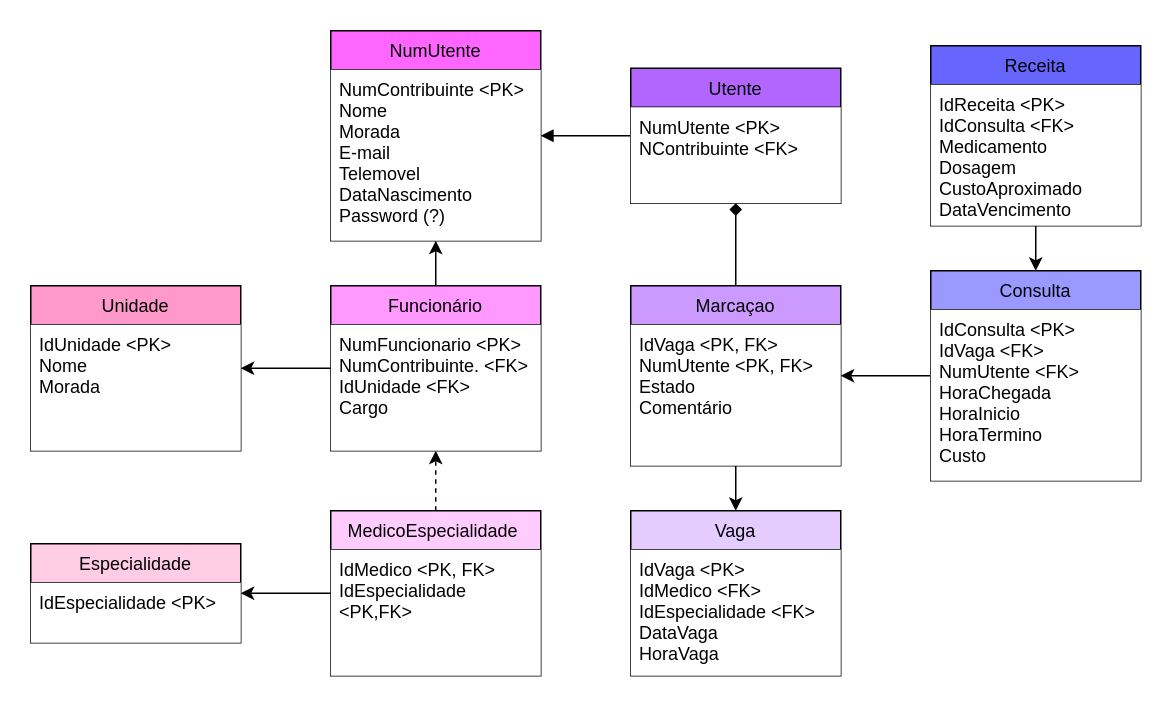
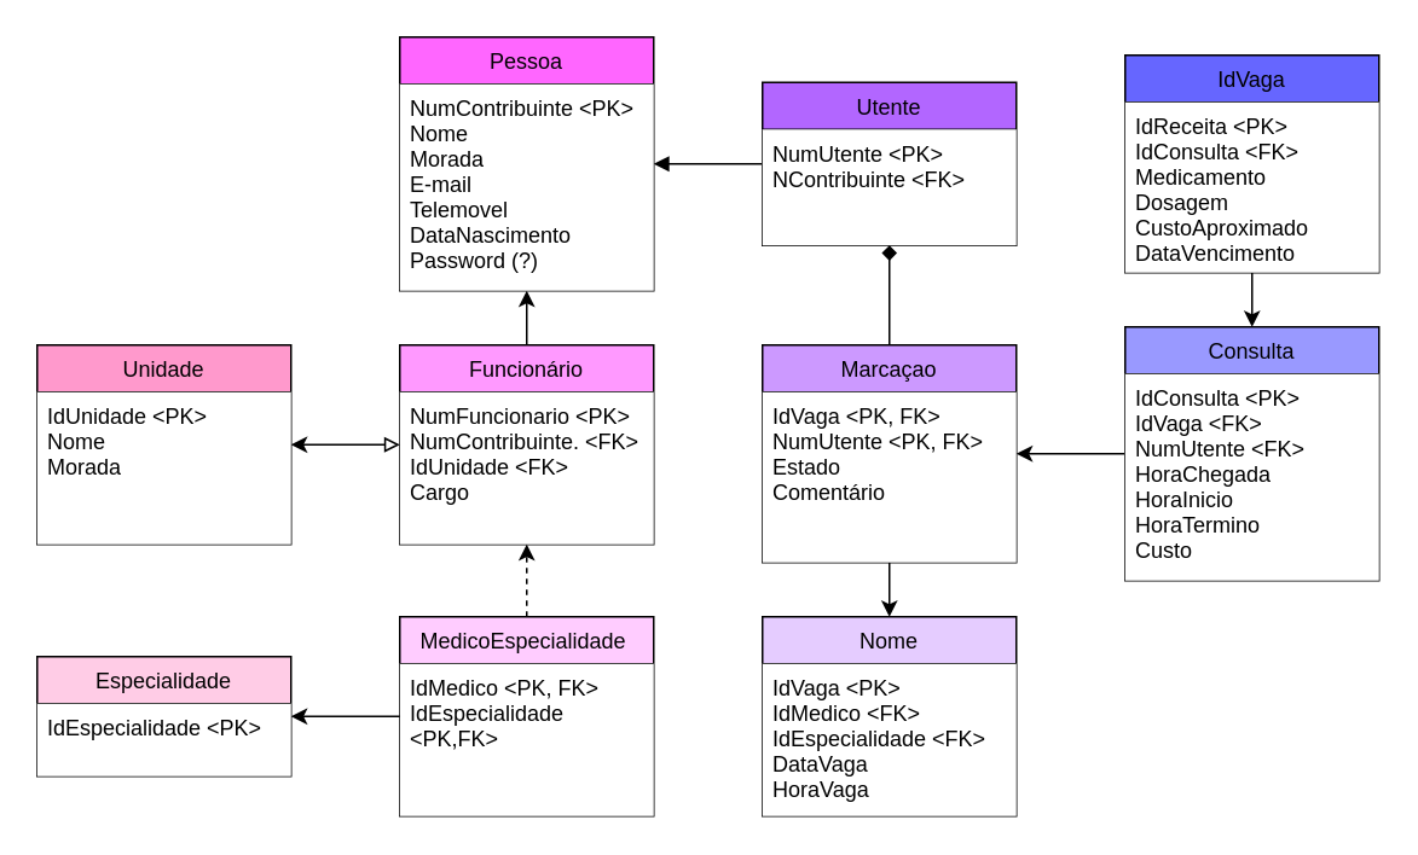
  <mxCell id="0" />
  <mxCell id="1" parent="0" />
  <mxCell id="2" style="edgeStyle=orthogonalEdgeStyle;rounded=0;orthogonalLoop=1;jettySize=auto;html=1;entryX=0.5;entryY=0;entryDx=0;entryDy=0;endArrow=none;endFill=0;startArrow=classic;startFill=1;" parent="1" source="4" target="6" edge="1"><mxGeometry relative="1" as="geometry" /></mxCell>
  <mxCell id="3" style="edgeStyle=orthogonalEdgeStyle;rounded=0;orthogonalLoop=1;jettySize=auto;html=1;entryX=0;entryY=0.5;entryDx=0;entryDy=0;endArrow=none;endFill=0;startArrow=block;startFill=1;" parent="1" source="4" target="8" edge="1"><mxGeometry relative="1" as="geometry" /></mxCell>
- <mxCell id="4" value="NumUtente" style="swimlane;fontStyle=0;childLayout=stackLayout;horizontal=1;startSize=26;horizontalStack=0;resizeParent=1;resizeParentMax=0;resizeLast=0;collapsible=1;marginBottom=0;fillColor=#FF66FF;" parent="1" vertex="1"><mxGeometry x="220" y="20" width="140" height="140" as="geometry" /></mxCell>
+ <mxCell id="4" value="Pessoa" style="swimlane;fontStyle=0;childLayout=stackLayout;horizontal=1;startSize=26;horizontalStack=0;resizeParent=1;resizeParentMax=0;resizeLast=0;collapsible=1;marginBottom=0;fillColor=#FF66FF;" parent="1" vertex="1"><mxGeometry x="220" y="20" width="140" height="140" as="geometry" /></mxCell>
  <mxCell id="5" value="NumContribuinte &lt;PK&gt;&#10;Nome&#10;Morada&#10;E-mail&#10;Telemovel&#10;DataNascimento&#10;Password (?)" style="text;strokeColor=none;align=left;verticalAlign=top;spacingLeft=4;spacingRight=4;overflow=hidden;rotatable=0;points=[[0,0.5],[1,0.5]];portConstraint=eastwest;fillColor=#ffffff;" parent="4" vertex="1"><mxGeometry y="26" width="140" height="114" as="geometry" /></mxCell>
  <mxCell id="6" value="Funcionário" style="swimlane;fontStyle=0;childLayout=stackLayout;horizontal=1;startSize=26;horizontalStack=0;resizeParent=1;resizeParentMax=0;resizeLast=0;collapsible=1;marginBottom=0;fillColor=#FF99FF;" parent="1" vertex="1"><mxGeometry x="220" y="190" width="140" height="110" as="geometry" /></mxCell>
  <mxCell id="7" value="NumFuncionario &lt;PK&gt;&#10;NumContribuinte. &lt;FK&gt;&#10;IdUnidade &lt;FK&gt;&#10;Cargo" style="text;strokeColor=none;align=left;verticalAlign=top;spacingLeft=4;spacingRight=4;overflow=hidden;rotatable=0;points=[[0,0.5],[1,0.5]];portConstraint=eastwest;fillColor=#ffffff;" parent="6" vertex="1"><mxGeometry y="26" width="140" height="84" as="geometry" /></mxCell>
  <mxCell id="8" value="Utente" style="swimlane;fontStyle=0;childLayout=stackLayout;horizontal=1;startSize=26;horizontalStack=0;resizeParent=1;resizeParentMax=0;resizeLast=0;collapsible=1;marginBottom=0;fillColor=#B266FF;" parent="1" vertex="1"><mxGeometry x="420" y="45" width="140" height="90" as="geometry" /></mxCell>
  <mxCell id="9" value="NumUtente &lt;PK&gt;&#10;NContribuinte &lt;FK&gt;&#10;" style="text;strokeColor=none;align=left;verticalAlign=top;spacingLeft=4;spacingRight=4;overflow=hidden;rotatable=0;points=[[0,0.5],[1,0.5]];portConstraint=eastwest;fillColor=#ffffff;" parent="8" vertex="1"><mxGeometry y="26" width="140" height="64" as="geometry" /></mxCell>
  <mxCell id="10" style="edgeStyle=orthogonalEdgeStyle;rounded=0;orthogonalLoop=1;jettySize=auto;html=1;entryX=1;entryY=0.5;entryDx=0;entryDy=0;startArrow=none;startFill=0;endArrow=classic;endFill=1;" parent="1" source="11" target="26" edge="1"><mxGeometry relative="1" as="geometry" /></mxCell>
  <mxCell id="11" value="Consulta" style="swimlane;fontStyle=0;childLayout=stackLayout;horizontal=1;startSize=26;horizontalStack=0;resizeParent=1;resizeParentMax=0;resizeLast=0;collapsible=1;marginBottom=0;fillColor=#9999FF;" parent="1" vertex="1"><mxGeometry x="620" y="180" width="140" height="140" as="geometry" /></mxCell>
  <mxCell id="12" value="IdConsulta &lt;PK&gt;&#10;IdVaga &lt;FK&gt;&#10;NumUtente &lt;FK&gt;&#10;HoraChegada &#10;HoraInicio&#10;HoraTermino&#10;Custo" style="text;strokeColor=none;align=left;verticalAlign=top;spacingLeft=4;spacingRight=4;overflow=hidden;rotatable=0;points=[[0,0.5],[1,0.5]];portConstraint=eastwest;fillColor=#ffffff;" parent="11" vertex="1"><mxGeometry y="26" width="140" height="114" as="geometry" /></mxCell>
  <mxCell id="13" style="edgeStyle=orthogonalEdgeStyle;rounded=0;orthogonalLoop=1;jettySize=auto;html=1;startArrow=none;startFill=0;endArrow=classic;endFill=1;dashed=1;" parent="1" source="14" target="6" edge="1"><mxGeometry relative="1" as="geometry" /></mxCell>
  <mxCell id="14" value="MedicoEspecialidade " style="swimlane;fontStyle=0;childLayout=stackLayout;horizontal=1;startSize=26;horizontalStack=0;resizeParent=1;resizeParentMax=0;resizeLast=0;collapsible=1;marginBottom=0;fillColor=#FFCCFF;" parent="1" vertex="1"><mxGeometry x="220" y="340" width="140" height="110" as="geometry" /></mxCell>
  <mxCell id="15" value="IdMedico &lt;PK, FK&gt;&#10;IdEspecialidade &#10;&lt;PK,FK&gt;" style="text;strokeColor=none;align=left;verticalAlign=top;spacingLeft=4;spacingRight=4;overflow=hidden;rotatable=0;points=[[0,0.5],[1,0.5]];portConstraint=eastwest;fillColor=#ffffff;" parent="14" vertex="1"><mxGeometry y="26" width="140" height="84" as="geometry" /></mxCell>
  <mxCell id="16" style="edgeStyle=orthogonalEdgeStyle;rounded=0;orthogonalLoop=1;jettySize=auto;html=1;startArrow=classic;startFill=1;endArrow=none;endFill=0;" parent="1" source="17" target="14" edge="1"><mxGeometry relative="1" as="geometry" /></mxCell>
  <mxCell id="17" value="Especialidade" style="swimlane;fontStyle=0;childLayout=stackLayout;horizontal=1;startSize=26;horizontalStack=0;resizeParent=1;resizeParentMax=0;resizeLast=0;collapsible=1;marginBottom=0;fillColor=#FFCCE6;" parent="1" vertex="1"><mxGeometry x="20" y="362" width="140" height="66" as="geometry" /></mxCell>
  <mxCell id="18" value="IdEspecialidade &lt;PK&gt;" style="text;strokeColor=none;align=left;verticalAlign=top;spacingLeft=4;spacingRight=4;overflow=hidden;rotatable=0;points=[[0,0.5],[1,0.5]];portConstraint=eastwest;fillColor=#ffffff;" parent="17" vertex="1"><mxGeometry y="26" width="140" height="40" as="geometry" /></mxCell>
- <mxCell id="19" style="edgeStyle=orthogonalEdgeStyle;rounded=0;orthogonalLoop=1;jettySize=auto;html=1;startArrow=classic;startFill=1;endArrow=none;endFill=0;" parent="1" source="20" target="6" edge="1"><mxGeometry relative="1" as="geometry" /></mxCell>
+ <mxCell id="19" style="edgeStyle=orthogonalEdgeStyle;rounded=0;orthogonalLoop=1;jettySize=auto;html=1;startArrow=classic;startFill=1;endArrow=block;endFill=0;" parent="1" source="20" target="6" edge="1"><mxGeometry relative="1" as="geometry" /></mxCell>
  <mxCell id="20" value="Unidade" style="swimlane;fontStyle=0;childLayout=stackLayout;horizontal=1;startSize=26;horizontalStack=0;resizeParent=1;resizeParentMax=0;resizeLast=0;collapsible=1;marginBottom=0;fillColor=#FF99CC;" parent="1" vertex="1"><mxGeometry x="20" y="190" width="140" height="110" as="geometry" /></mxCell>
  <mxCell id="21" value="IdUnidade &lt;PK&gt;&#10;Nome&#10;Morada&#10;" style="text;strokeColor=none;align=left;verticalAlign=top;spacingLeft=4;spacingRight=4;overflow=hidden;rotatable=0;points=[[0,0.5],[1,0.5]];portConstraint=eastwest;fillColor=#ffffff;" parent="20" vertex="1"><mxGeometry y="26" width="140" height="84" as="geometry" /></mxCell>
- <mxCell id="22" value="Vaga" style="swimlane;fontStyle=0;childLayout=stackLayout;horizontal=1;startSize=26;horizontalStack=0;resizeParent=1;resizeParentMax=0;resizeLast=0;collapsible=1;marginBottom=0;fillColor=#E5CCFF;" parent="1" vertex="1"><mxGeometry x="420" y="340" width="140" height="110" as="geometry" /></mxCell>
+ <mxCell id="22" value="Nome" style="swimlane;fontStyle=0;childLayout=stackLayout;horizontal=1;startSize=26;horizontalStack=0;resizeParent=1;resizeParentMax=0;resizeLast=0;collapsible=1;marginBottom=0;fillColor=#E5CCFF;" parent="1" vertex="1"><mxGeometry x="420" y="340" width="140" height="110" as="geometry" /></mxCell>
  <mxCell id="23" value="IdVaga &lt;PK&gt;&#10;IdMedico &lt;FK&gt;&#10;IdEspecialidade &lt;FK&gt;&#10;DataVaga&#10;HoraVaga" style="text;strokeColor=none;align=left;verticalAlign=top;spacingLeft=4;spacingRight=4;overflow=hidden;rotatable=0;points=[[0,0.5],[1,0.5]];portConstraint=eastwest;fillColor=#ffffff;" parent="22" vertex="1"><mxGeometry y="26" width="140" height="84" as="geometry" /></mxCell>
  <mxCell id="24" style="edgeStyle=orthogonalEdgeStyle;rounded=0;orthogonalLoop=1;jettySize=auto;html=1;startArrow=none;startFill=0;endArrow=diamond;endFill=1;" parent="1" source="26" target="8" edge="1"><mxGeometry relative="1" as="geometry"><mxPoint x="488" y="155" as="targetPoint" /></mxGeometry></mxCell>
  <mxCell id="25" style="edgeStyle=orthogonalEdgeStyle;rounded=0;orthogonalLoop=1;jettySize=auto;html=1;startArrow=none;startFill=0;endArrow=classic;endFill=1;" parent="1" source="26" target="22" edge="1"><mxGeometry relative="1" as="geometry" /></mxCell>
  <mxCell id="26" value="Marcaçao" style="swimlane;fontStyle=0;childLayout=stackLayout;horizontal=1;startSize=26;horizontalStack=0;resizeParent=1;resizeParentMax=0;resizeLast=0;collapsible=1;marginBottom=0;fillColor=#CC99FF;" parent="1" vertex="1"><mxGeometry x="420" y="190" width="140" height="120" as="geometry" /></mxCell>
  <mxCell id="27" value="IdVaga &lt;PK, FK&gt;&#10;NumUtente &lt;PK, FK&gt;&#10;Estado&#10;Comentário" style="text;strokeColor=none;align=left;verticalAlign=top;spacingLeft=4;spacingRight=4;overflow=hidden;rotatable=0;points=[[0,0.5],[1,0.5]];portConstraint=eastwest;fillColor=#ffffff;" parent="26" vertex="1"><mxGeometry y="26" width="140" height="94" as="geometry" /></mxCell>
  <mxCell id="28" style="edgeStyle=orthogonalEdgeStyle;rounded=0;orthogonalLoop=1;jettySize=auto;html=1;startArrow=none;startFill=0;endArrow=classic;endFill=1;" parent="1" source="29" target="11" edge="1"><mxGeometry relative="1" as="geometry" /></mxCell>
- <mxCell id="29" value="Receita" style="swimlane;fontStyle=0;childLayout=stackLayout;horizontal=1;startSize=26;horizontalStack=0;resizeParent=1;resizeParentMax=0;resizeLast=0;collapsible=1;marginBottom=0;fillColor=#6666FF;" parent="1" vertex="1"><mxGeometry x="620" y="30" width="140" height="120" as="geometry" /></mxCell>
+ <mxCell id="29" value="IdVaga" style="swimlane;fontStyle=0;childLayout=stackLayout;horizontal=1;startSize=26;horizontalStack=0;resizeParent=1;resizeParentMax=0;resizeLast=0;collapsible=1;marginBottom=0;fillColor=#6666FF;" parent="1" vertex="1"><mxGeometry x="620" y="30" width="140" height="120" as="geometry" /></mxCell>
  <mxCell id="30" value="IdReceita &lt;PK&gt; &#10;IdConsulta &lt;FK&gt;&#10;Medicamento&#10;Dosagem&#10;CustoAproximado&#10;DataVencimento" style="text;strokeColor=none;align=left;verticalAlign=top;spacingLeft=4;spacingRight=4;overflow=hidden;rotatable=0;points=[[0,0.5],[1,0.5]];portConstraint=eastwest;fillColor=#ffffff;" parent="29" vertex="1"><mxGeometry y="26" width="140" height="94" as="geometry" /></mxCell>
